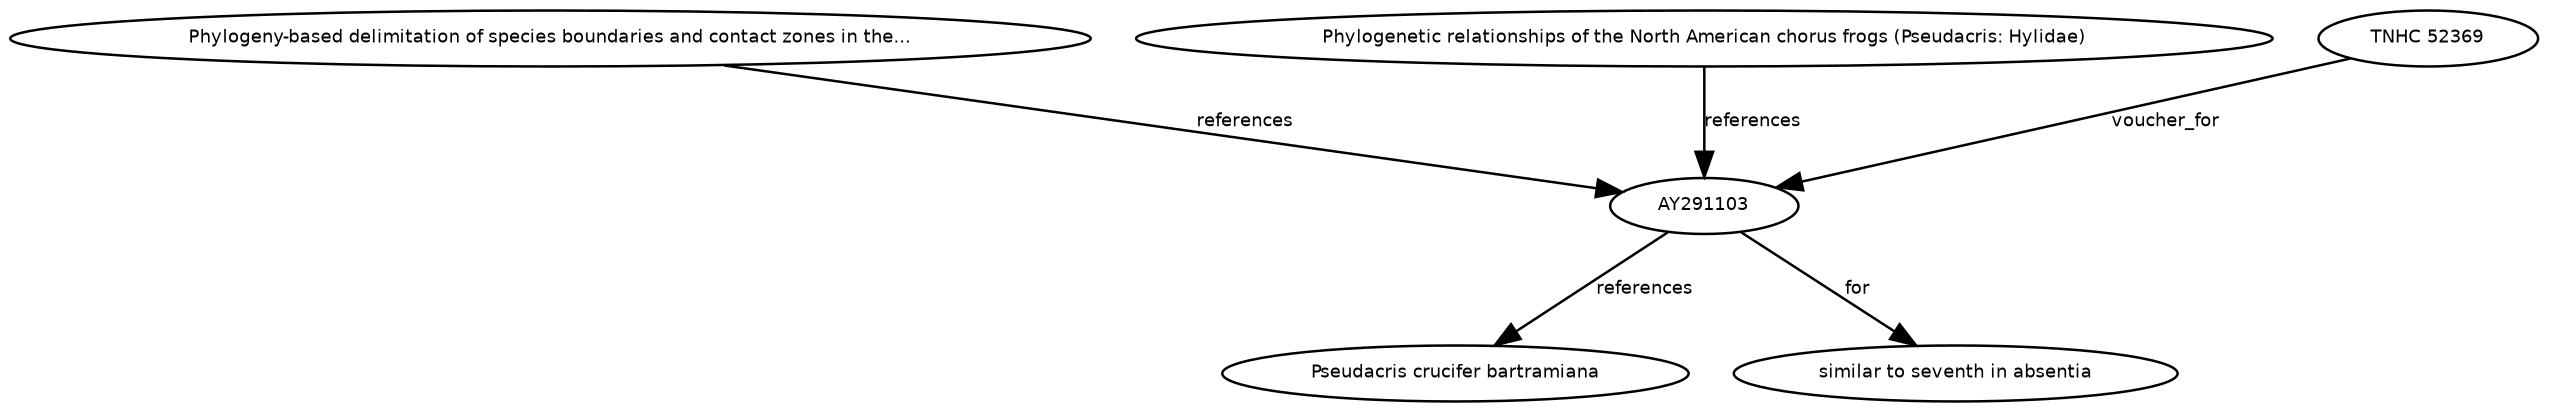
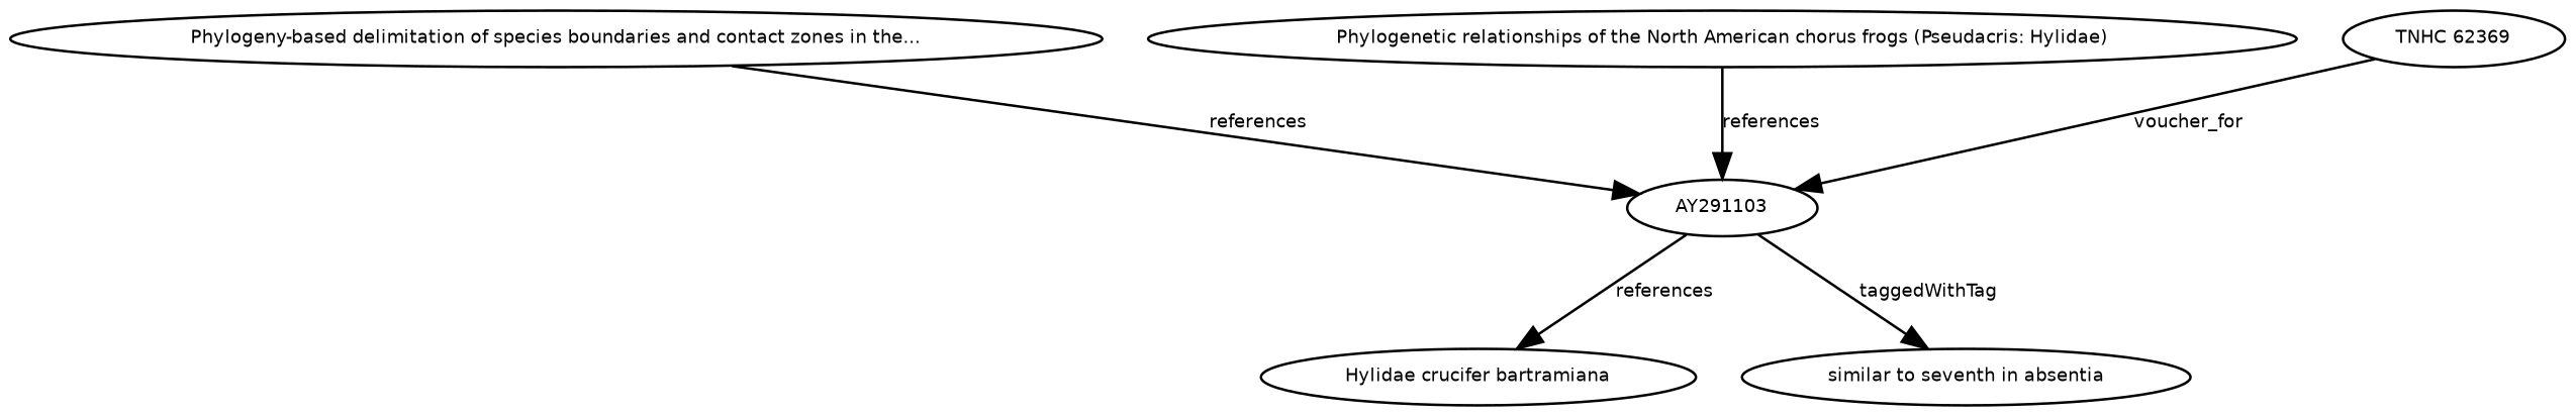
  digraph {
    node [fontname=Helvetica fontsize=7]
    edge [fontname=Helvetica fontsize=7]
    n1 [height=0.27433100247 label=AY291103 width=0.27433100247]
-   n2 [height=0.27433100247 label="Pseudacris crucifer bartramiana" width=0.27433100247]
+   n2 [height=0.27433100247 label="Hylidae crucifer bartramiana" width=0.27433100247]
    n3 [height=0.27433100247 label="similar to seventh in absentia" width=0.27433100247]
    n4 [height=0.27433100247 label="Phylogeny-based delimitation of species boundaries and contact zones in the..." width=0.27433100247]
    n5 [height=0.27433100247 label="Phylogenetic relationships of the North American chorus frogs (Pseudacris: Hylidae)" width=0.27433100247]
-   n6 [height=0.27433100247 label="TNHC 52369" width=0.27433100247]
+   n6 [height=0.27433100247 label="TNHC 62369" width=0.27433100247]
    n1 -> n2 [label=references]
-   n1 -> n3 [label=for]
+   n1 -> n3 [label=taggedWithTag]
    n4 -> n1 [label=references]
    n5 -> n1 [label=references]
    n6 -> n1 [label=voucher_for]
  }
